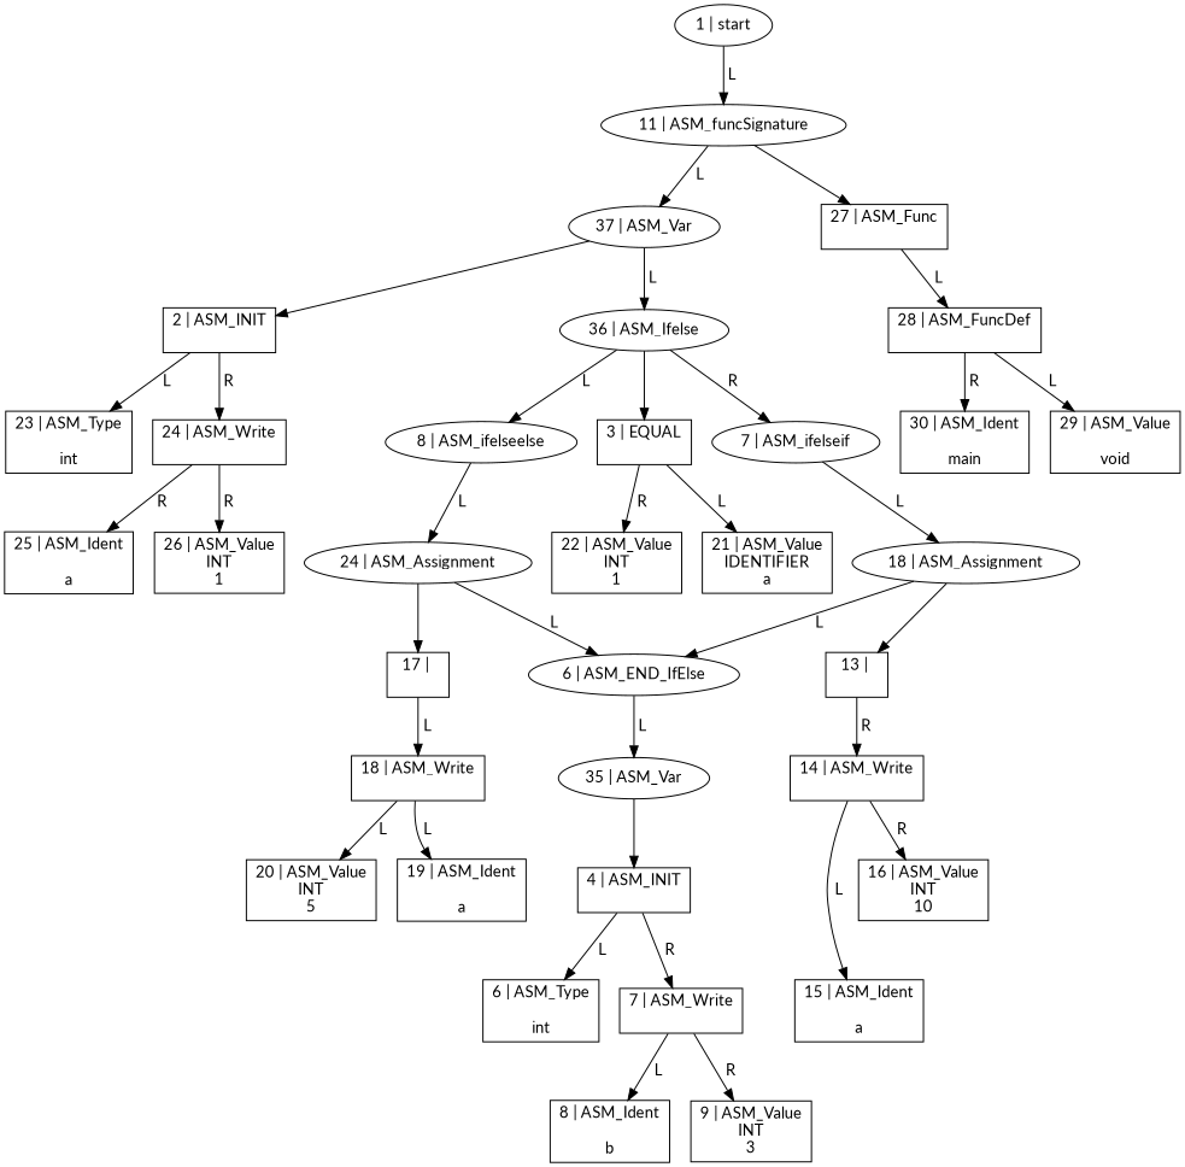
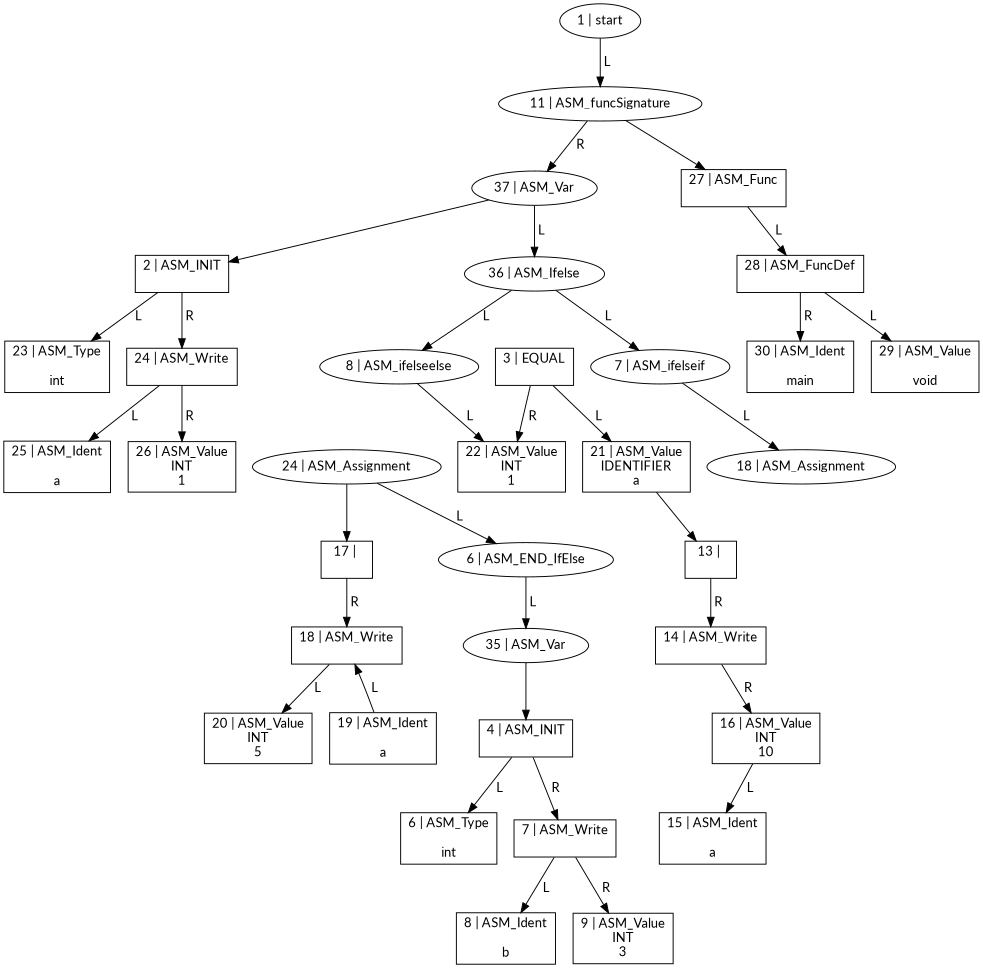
  digraph {
    fontname=Lato
    node [fontname=Lato shape=box]
    edge [fontname=Lato]
    "1 | start" [shape=ellipse]
    "11 | ASM_funcSignature" [shape=ellipse]
    "37 | ASM_Var" [shape=ellipse]
    "27 | ASM_Func\n\n"
    "36 | ASM_Ifelse" [shape=ellipse]
    "2 | ASM_INIT\n\n"
    "28 | ASM_FuncDef\n\n"
    "7 | ASM_ifelseif" [shape=ellipse]
    "8 | ASM_ifelseelse" [shape=ellipse]
    "3 | EQUAL\n\n"
    "23 | ASM_Type\n\nint"
    "24 | ASM_Write\n\n"
    "18 | ASM_Assignment" [shape=ellipse]
    "24 | ASM_Assignment" [shape=ellipse]
    "21 | ASM_Value\nIDENTIFIER\na"
    "22 | ASM_Value\nINT\n1"
    "6 | ASM_END_IfElse" [shape=ellipse]
    "13 | \n\n"
    "35 | ASM_Var" [shape=ellipse]
    "14 | ASM_Write\n\n"
    "4 | ASM_INIT\n\n"
    "6 | ASM_Type\n\nint"
    "7 | ASM_Write\n\n"
    "8 | ASM_Ident\n\nb"
    "9 | ASM_Value\nINT\n3"
    "15 | ASM_Ident\n\na"
    "16 | ASM_Value\nINT\n10"
    "17 | \n\n"
    "18 | ASM_Write\n\n"
    "19 | ASM_Ident\n\na"
    "20 | ASM_Value\nINT\n5"
    "25 | ASM_Ident\n\na"
    "26 | ASM_Value\nINT\n1"
    "29 | ASM_Value\n\nvoid"
    "30 | ASM_Ident\n\nmain"
    "1 | start" -> "11 | ASM_funcSignature" [label=" L "]
-   "11 | ASM_funcSignature" -> "37 | ASM_Var" [label=" L "]
+   "11 | ASM_funcSignature" -> "37 | ASM_Var" [label=" R "]
    "11 | ASM_funcSignature" -> "27 | ASM_Func\n\n" [shape=box]
    "37 | ASM_Var" -> "36 | ASM_Ifelse" [label=" L "]
    "37 | ASM_Var" -> "2 | ASM_INIT\n\n" [shape=box]
    "27 | ASM_Func\n\n" -> "28 | ASM_FuncDef\n\n" [label=" L "]
-   "36 | ASM_Ifelse" -> "7 | ASM_ifelseif" [label=" R "]
+   "36 | ASM_Ifelse" -> "7 | ASM_ifelseif" [label=" L "]
    "36 | ASM_Ifelse" -> "8 | ASM_ifelseelse" [label=" L "]
-   "36 | ASM_Ifelse" -> "3 | EQUAL\n\n" [shape=box]
    "2 | ASM_INIT\n\n" -> "23 | ASM_Type\n\nint" [label=" L "]
    "2 | ASM_INIT\n\n" -> "24 | ASM_Write\n\n" [label=" R "]
    "28 | ASM_FuncDef\n\n" -> "29 | ASM_Value\n\nvoid" [label=" L "]
    "28 | ASM_FuncDef\n\n" -> "30 | ASM_Ident\n\nmain" [label=" R "]
    "7 | ASM_ifelseif" -> "18 | ASM_Assignment" [label=" L "]
-   "8 | ASM_ifelseelse" -> "24 | ASM_Assignment" [label=" L "]
+   "8 | ASM_ifelseelse" -> "22 | ASM_Value\nINT\n1" [label=" L "]
    "3 | EQUAL\n\n" -> "21 | ASM_Value\nIDENTIFIER\na" [label=" L "]
    "3 | EQUAL\n\n" -> "22 | ASM_Value\nINT\n1" [label=" R "]
-   "24 | ASM_Write\n\n" -> "25 | ASM_Ident\n\na" [label=" R "]
+   "24 | ASM_Write\n\n" -> "25 | ASM_Ident\n\na" [label=" L "]
    "24 | ASM_Write\n\n" -> "26 | ASM_Value\nINT\n1" [label=" R "]
-   "18 | ASM_Assignment" -> "6 | ASM_END_IfElse" [label=" L "]
-   "18 | ASM_Assignment" -> "13 | \n\n" [shape=box]
+   "21 | ASM_Value\nIDENTIFIER\na" -> "13 | \n\n" [shape=box]
    "24 | ASM_Assignment" -> "6 | ASM_END_IfElse" [label=" L "]
    "24 | ASM_Assignment" -> "17 | \n\n" [shape=box]
    "6 | ASM_END_IfElse" -> "35 | ASM_Var" [label=" L "]
    "13 | \n\n" -> "14 | ASM_Write\n\n" [label=" R "]
    "35 | ASM_Var" -> "4 | ASM_INIT\n\n" [shape=box]
-   "14 | ASM_Write\n\n" -> "15 | ASM_Ident\n\na" [label=" L "]
+   "16 | ASM_Value\nINT\n10" -> "15 | ASM_Ident\n\na" [label=" L "]
    "14 | ASM_Write\n\n" -> "16 | ASM_Value\nINT\n10" [label=" R "]
    "4 | ASM_INIT\n\n" -> "6 | ASM_Type\n\nint" [label=" L "]
    "4 | ASM_INIT\n\n" -> "7 | ASM_Write\n\n" [label=" R "]
    "7 | ASM_Write\n\n" -> "8 | ASM_Ident\n\nb" [label=" L "]
    "7 | ASM_Write\n\n" -> "9 | ASM_Value\nINT\n3" [label=" R "]
-   "17 | \n\n" -> "18 | ASM_Write\n\n" [label=" L "]
-   "18 | ASM_Write\n\n" -> "19 | ASM_Ident\n\na" [label=" L "]
+   "17 | \n\n" -> "18 | ASM_Write\n\n" [label=" R "]
+   "19 | ASM_Ident\n\na" -> "18 | ASM_Write\n\n" [label=" L "]
    "18 | ASM_Write\n\n" -> "20 | ASM_Value\nINT\n5" [label=" L "]
  }
